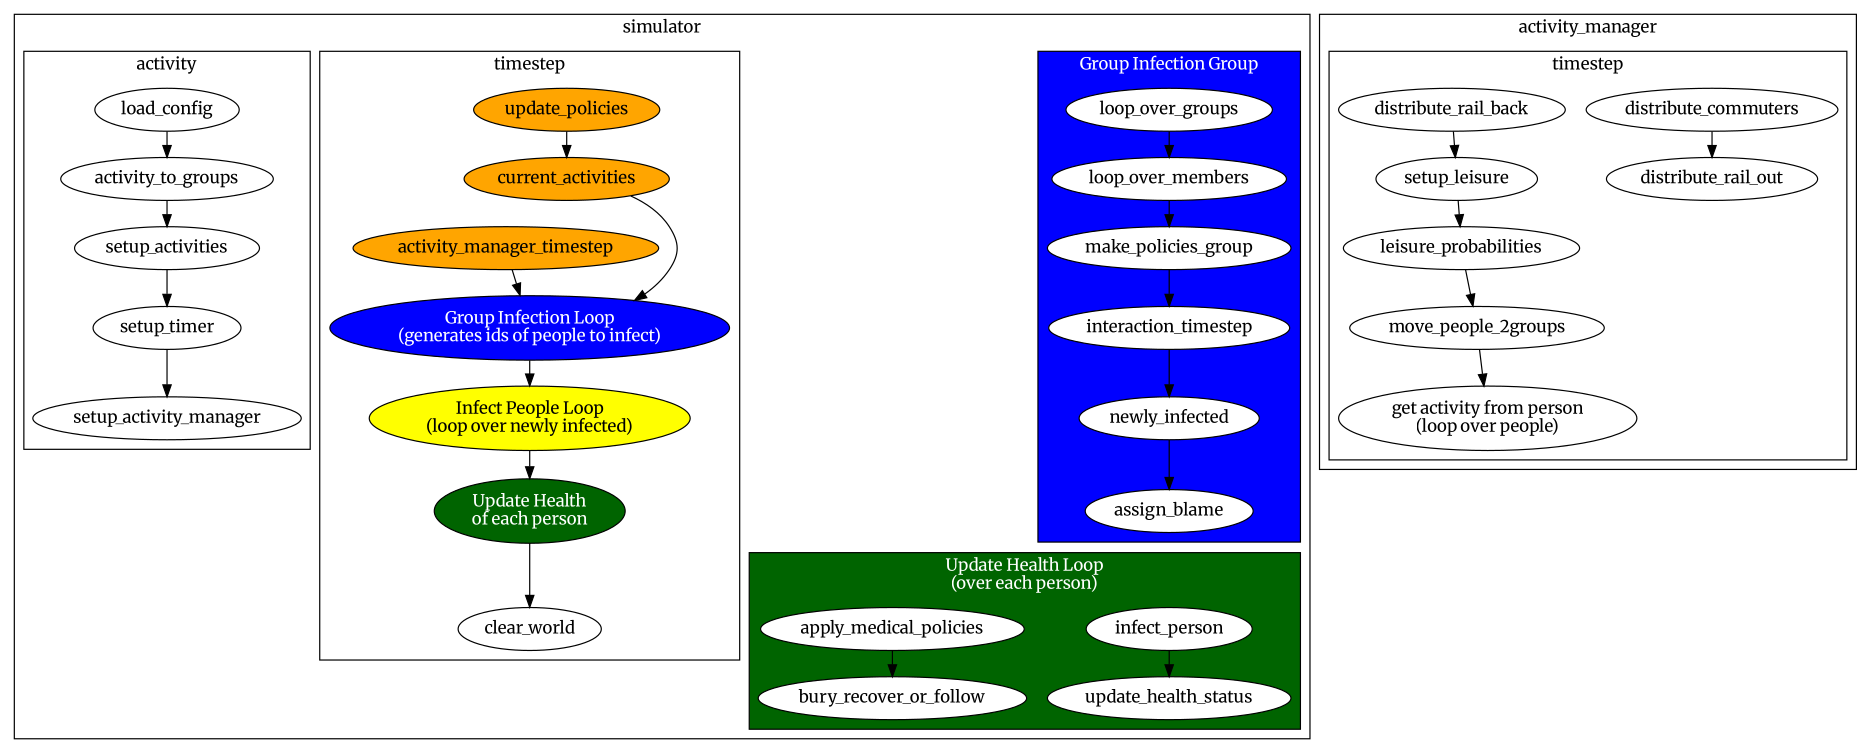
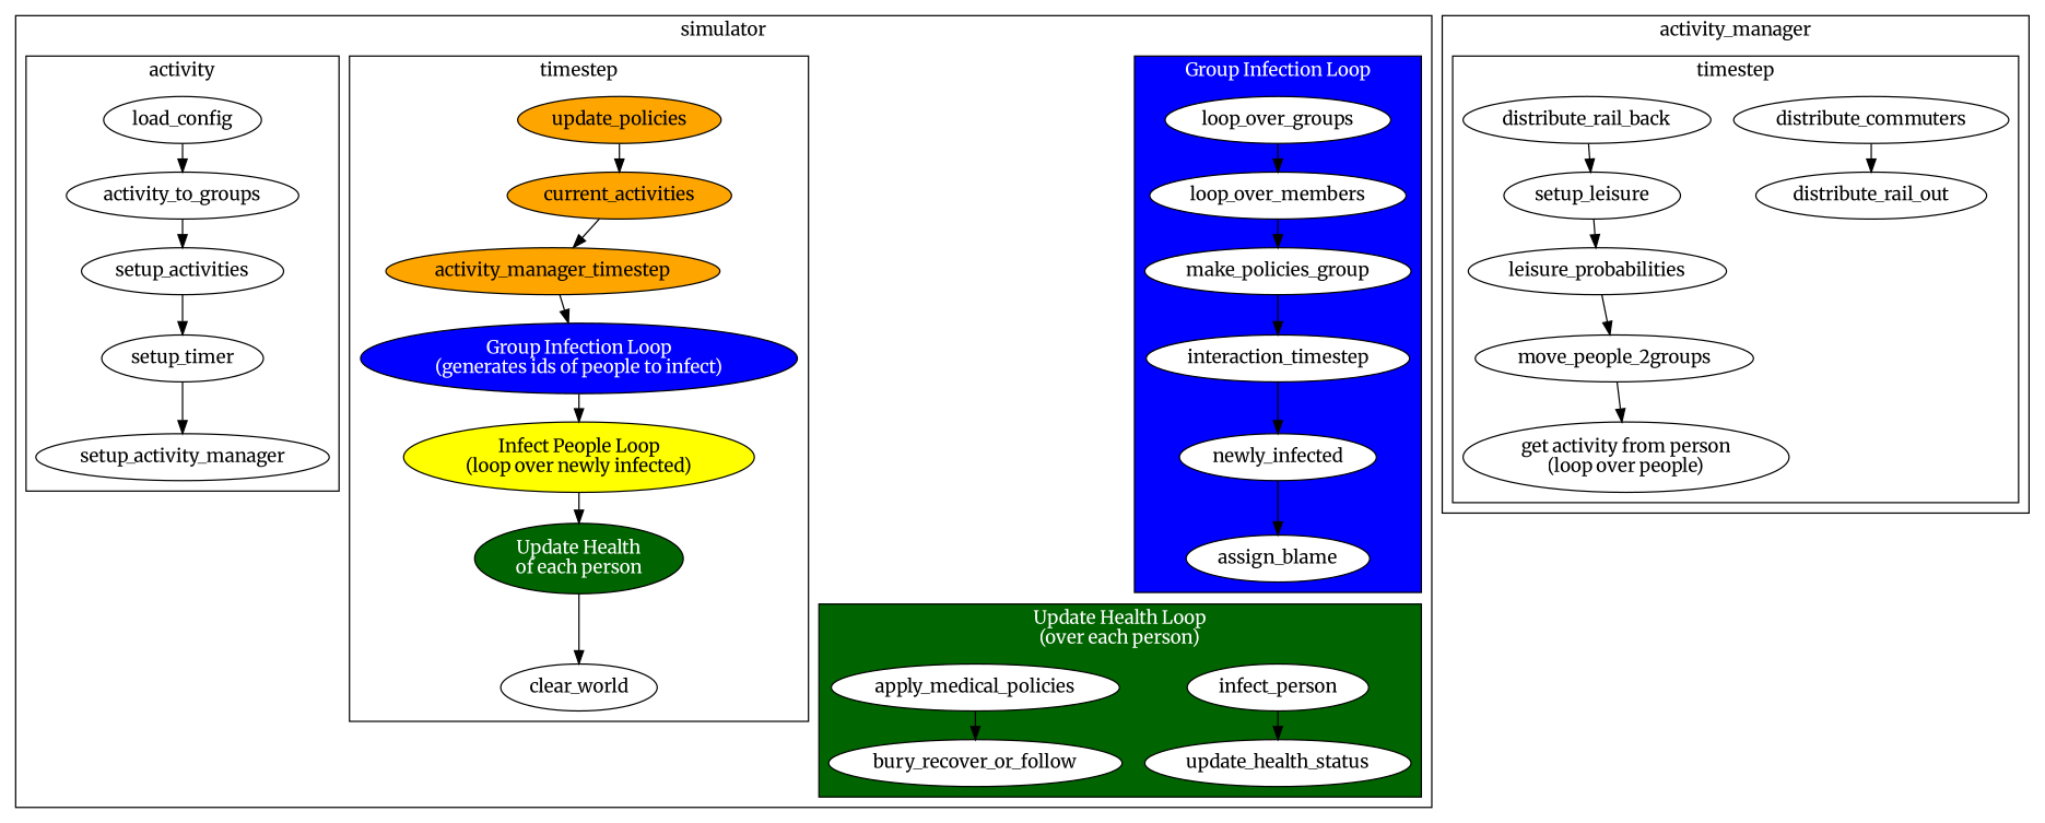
  digraph {
    fontname=Merriweather
    ranksep=0.3
    node [fontname=Merriweather style=filled]
    edge [fontname=Merriweather]
    loop_over_groups [fillcolor=white]
    loop_over_members [fillcolor=white]
    n3 [fillcolor=white label=make_policies_group]
    interaction_timestep [fillcolor=white]
    newly_infected [fillcolor=white]
    assign_blame [fillcolor=white]
    infect_person [fillcolor=white]
    update_health_status [fillcolor=white]
    apply_medical_policies [fillcolor=white]
    bury_recover_or_follow [fillcolor=white]
    update_policies [fillcolor=orange]
    current_activities [fillcolor=orange]
    activity_manager_timestep [fillcolor=orange]
    n14 [fillcolor=blue fontcolor=white label="Group Infection Loop\n(generates ids of people to infect)"]
    n15 [fillcolor=yellow label="Infect People Loop\n(loop over newly infected)"]
    n16 [fillcolor=darkgreen fontcolor=white label="Update Health\nof each person"]
    clear_world [fillcolor=white]
    load_config [style=""]
    activity_to_groups [style=""]
    setup_activities [style=""]
    setup_timer [style=""]
    setup_activity_manager [style=""]
    distribute_commuters [style=""]
    distribute_rail_out [style=""]
    distribute_rail_back [style=""]
    setup_leisure [style=""]
    leisure_probabilities [style=""]
    move_people_2groups [style=""]
    n29 [label="get activity from person\n(loop over people)" style=""]
    subgraph cluster_1 {
      label=simulator
      subgraph cluster_2 {
        fillcolor=blue
        fontcolor=white
-       label="Group Infection Group"
+       label="Group Infection Loop"
        style=filled
        loop_over_groups
        loop_over_members
        n3
        interaction_timestep
        newly_infected
        assign_blame
      }
      subgraph cluster_3 {
        fillcolor=darkgreen
        fontcolor=white
        label="Update Health Loop\n(over each person)"
        style=filled
        infect_person
        update_health_status
        apply_medical_policies
        bury_recover_or_follow
      }
      subgraph cluster_4 {
        label=timestep
        update_policies
        current_activities
        activity_manager_timestep
        n14
        n15
        n16
        clear_world
      }
      subgraph cluster_5 {
        label=activity
        load_config
        activity_to_groups
        setup_activities
        setup_timer
        setup_activity_manager
      }
    }
    subgraph cluster_6 {
      label=activity_manager
      subgraph cluster_7 {
        label=timestep
        distribute_commuters
        distribute_rail_out
        distribute_rail_back
        setup_leisure
        leisure_probabilities
        move_people_2groups
        n29
      }
    }
    loop_over_groups -> loop_over_members
    loop_over_members -> n3
    n3 -> interaction_timestep
    interaction_timestep -> newly_infected
    newly_infected -> assign_blame
    assign_blame -> infect_person [style=invis]
    infect_person -> update_health_status
    apply_medical_policies -> bury_recover_or_follow
    update_policies -> current_activities
-   current_activities -> n14
+   current_activities -> activity_manager_timestep
    activity_manager_timestep -> n14
    n14 -> n15
    n15 -> n16
    n16 -> clear_world
    load_config -> activity_to_groups
    activity_to_groups -> setup_activities
    setup_activities -> setup_timer
    setup_timer -> setup_activity_manager
    distribute_commuters -> distribute_rail_out
    distribute_rail_back -> setup_leisure
    setup_leisure -> leisure_probabilities
    leisure_probabilities -> move_people_2groups
    move_people_2groups -> n29
  }
